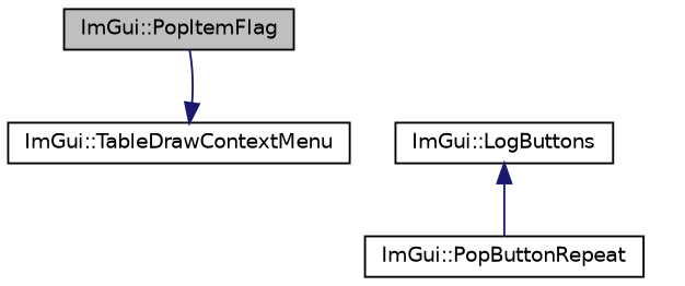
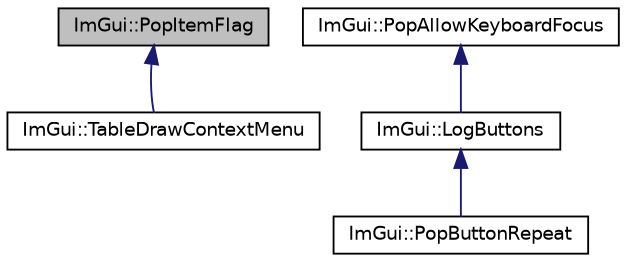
  digraph {
    rankdir=TB
    node [color=black fillcolor=white fontname=Helvetica fontsize=10 shape=record style=filled]
    edge [color=midnightblue dir=back fontname=Helvetica fontsize=10 labelfontname=Helvetica labelfontsize=10 style=solid]
    n1 [fillcolor=grey75 fontcolor=black height=0.2 label="ImGui::PopItemFlag" width=0.4]
    n2 [height=0.2 label="ImGui::TableDrawContextMenu" width=0.4]
+   n3 [height=0.2 label="ImGui::PopAllowKeyboardFocus" width=0.4]
    n4 [height=0.2 label="ImGui::LogButtons" width=0.4]
    n5 [height=0.2 label="ImGui::PopButtonRepeat" width=0.4]
-   n2 -> n1
+   n1 -> n2
+   n3 -> n4
    n4 -> n5
  }
